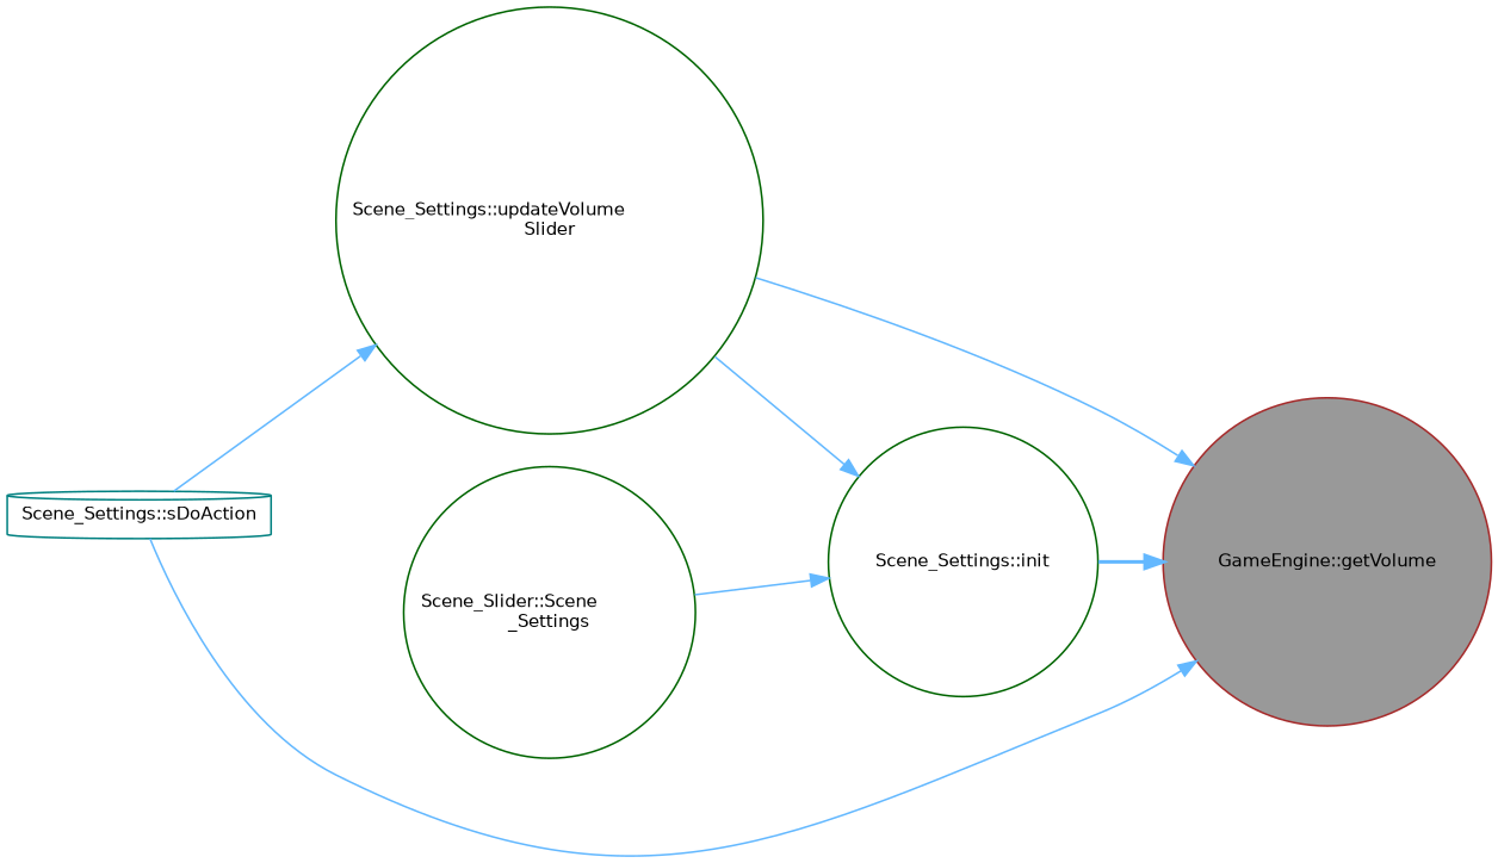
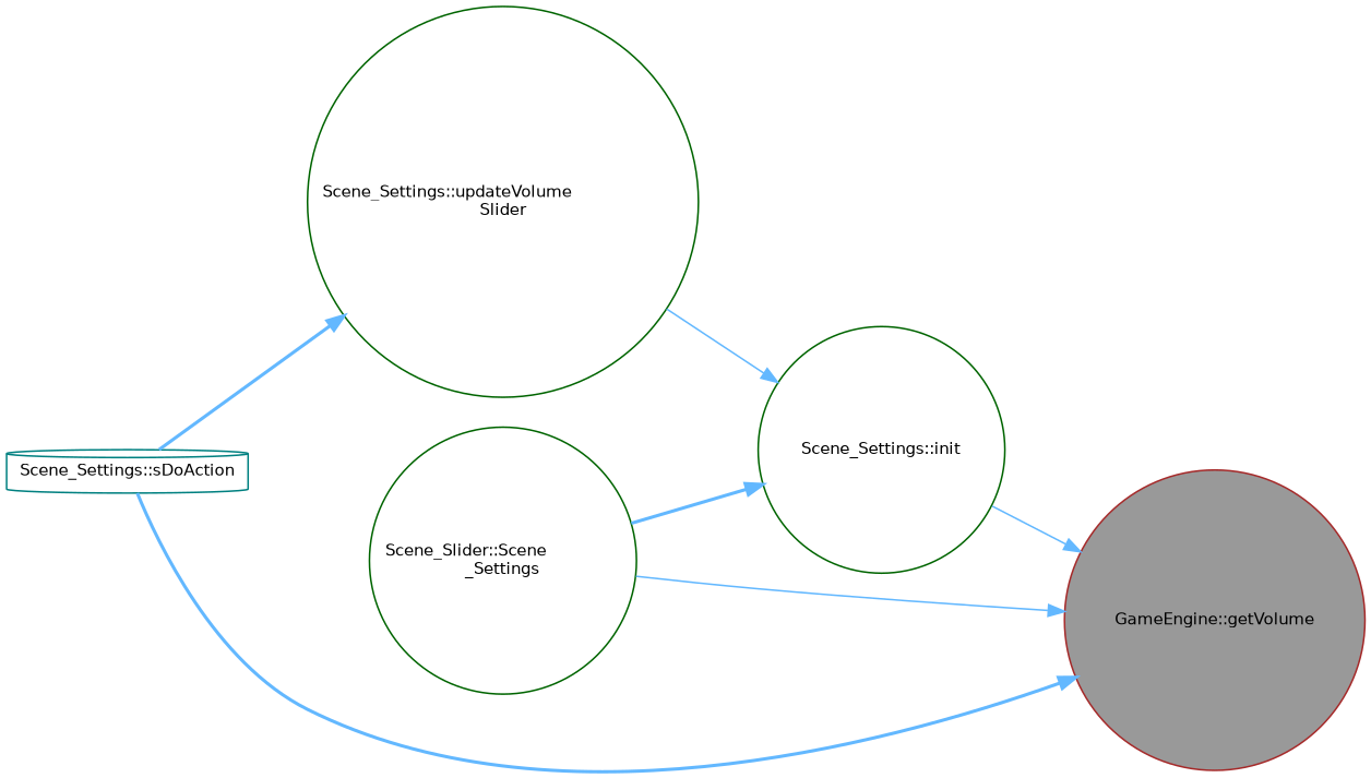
  digraph {
    rankdir=RL
    node [color=darkgreen fillcolor=white fontname=Helvetica fontsize=10 shape=circle style=filled]
    edge [color=steelblue1 dir=back fontname=Helvetica fontsize=10 labelfontname=Helvetica labelfontsize=10 style=solid]
    n1 [color=brown fillcolor=grey60 fontcolor=black height=0.2 label="GameEngine::getVolume" width=0.4]
    n2 [height=0.2 label="Scene_Settings::init" width=0.4]
    n3 [color=teal height=0.2 label="Scene_Settings::sDoAction" shape=cylinder width=0.4]
    n4 [height=0.2 label="Scene_Settings::updateVolume\lSlider" width=0.4]
    n5 [height=0.2 label="Scene_Slider::Scene\l_Settings" width=0.4]
-   n1 -> n2 [style=bold]
-   n1 -> n3
-   n1 -> n4
+   n1 -> n2
+   n1 -> n3 [style=bold]
+   n1 -> n5
    n2 -> n4
-   n2 -> n5
-   n4 -> n3
+   n2 -> n5 [style=bold]
+   n4 -> n3 [style=bold]
  }
